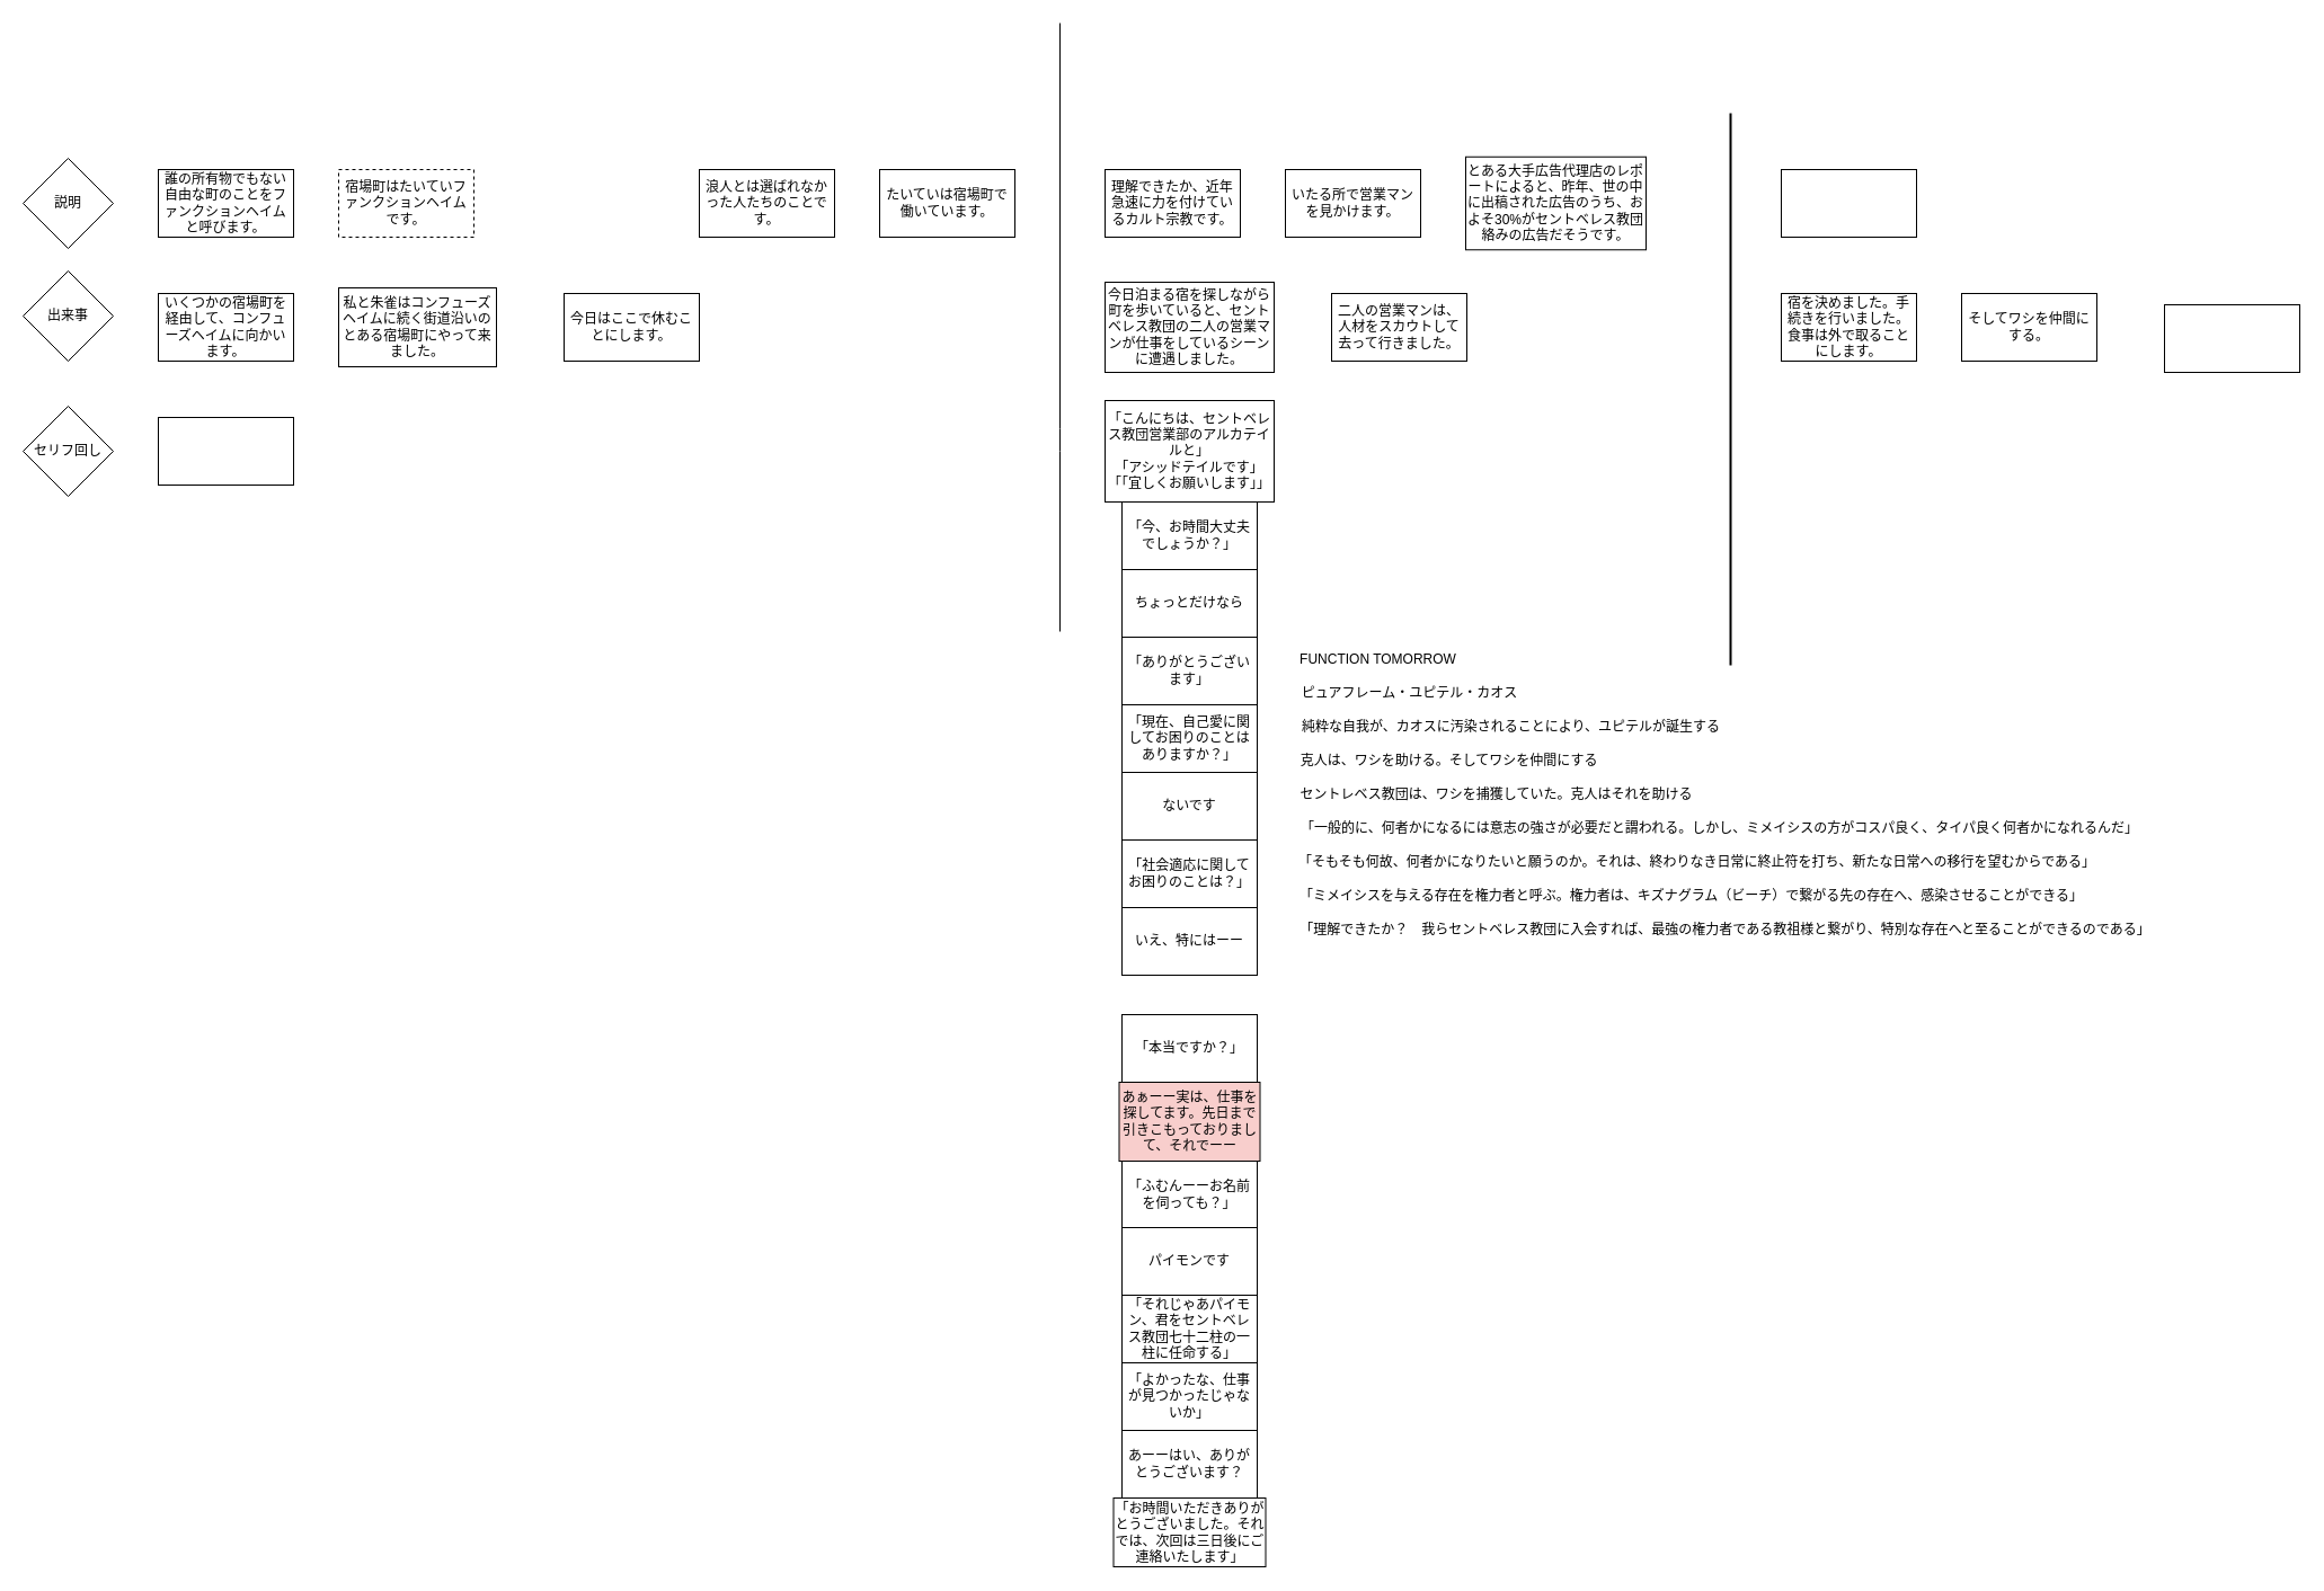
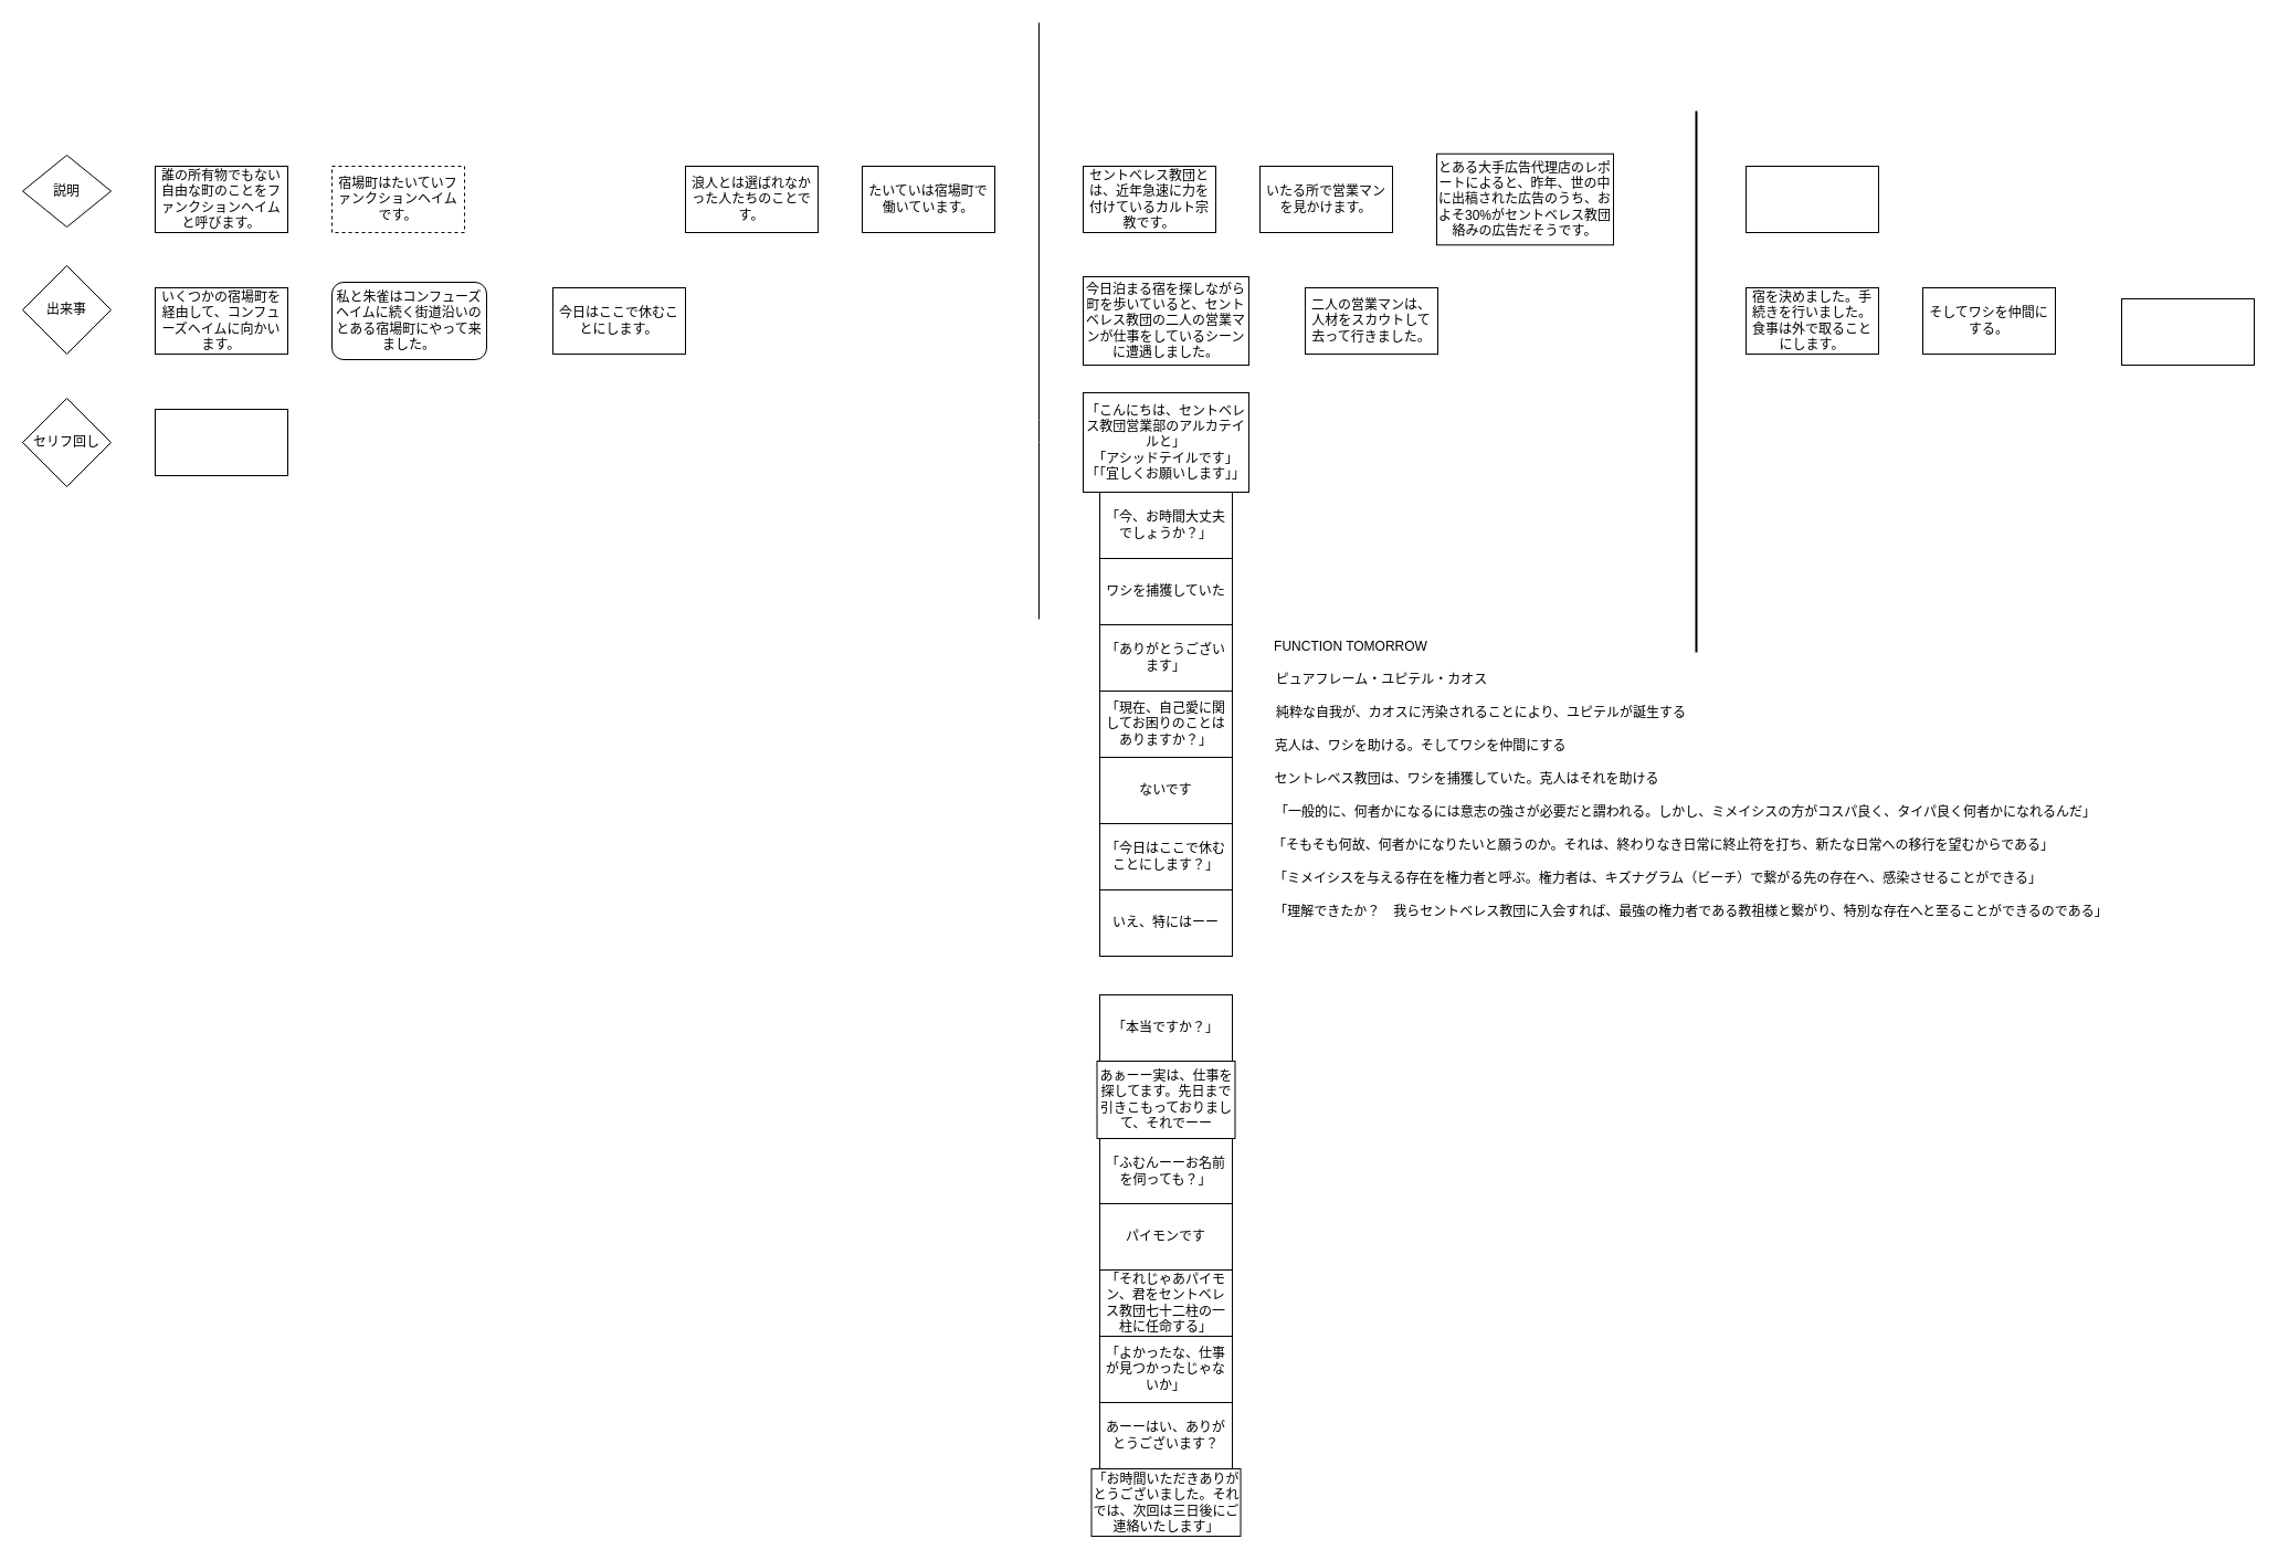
  <mxCell id="0" />
  <mxCell id="1" parent="0" />
  <mxCell id="2" value="いくつかの宿場町を経由して、コンフューズヘイムに向かいます。" style="whiteSpace=wrap;html=1;" parent="1" vertex="1"><mxGeometry x="140" y="260" width="120" height="60" as="geometry" /></mxCell>
  <mxCell id="3" value="誰の所有物でもない自由な町のことをファンクションヘイムと呼びます。" style="whiteSpace=wrap;html=1;" parent="1" vertex="1"><mxGeometry x="140" y="150" width="120" height="60" as="geometry" /></mxCell>
  <mxCell id="4" value="宿場町はたいていファンクションヘイムです。" style="whiteSpace=wrap;html=1;dashed=1;" parent="1" vertex="1"><mxGeometry x="300" y="150" width="120" height="60" as="geometry" /></mxCell>
  <mxCell id="5" value="浪人とは選ばれなかった人たちのことです。" style="whiteSpace=wrap;html=1;" parent="1" vertex="1"><mxGeometry x="620" y="150" width="120" height="60" as="geometry" /></mxCell>
  <mxCell id="6" value="たいていは宿場町で働いています。" style="whiteSpace=wrap;html=1;" parent="1" vertex="1"><mxGeometry x="780" y="150" width="120" height="60" as="geometry" /></mxCell>
- <mxCell id="7" value="私と朱雀はコンフューズヘイムに続く街道沿いのとある宿場町にやって来ました。" style="whiteSpace=wrap;html=1;" parent="1" vertex="1"><mxGeometry x="300" y="255" width="140" height="70" as="geometry" /></mxCell>
- <mxCell id="8" value="説明" style="rhombus;whiteSpace=wrap;html=1;" parent="1" vertex="1"><mxGeometry x="20" y="140" width="80" height="80" as="geometry" /></mxCell>
+ <mxCell id="7" value="私と朱雀はコンフューズヘイムに続く街道沿いのとある宿場町にやって来ました。" style="whiteSpace=wrap;html=1;rounded=1;" parent="1" vertex="1"><mxGeometry x="300" y="255" width="140" height="70" as="geometry" /></mxCell>
+ <mxCell id="8" value="説明" style="rhombus;whiteSpace=wrap;html=1;" parent="1" vertex="1"><mxGeometry x="20" y="140" width="80" height="65" as="geometry" /></mxCell>
  <mxCell id="9" value="出来事" style="rhombus;whiteSpace=wrap;html=1;" parent="1" vertex="1"><mxGeometry x="20" y="240" width="80" height="80" as="geometry" /></mxCell>
  <mxCell id="10" value="今日はここで休むことにします。" style="whiteSpace=wrap;html=1;" parent="1" vertex="1"><mxGeometry x="500" y="260" width="120" height="60" as="geometry" /></mxCell>
  <mxCell id="11" value="" style="endArrow=none;html=1;" parent="1" edge="1"><mxGeometry width="50" height="50" relative="1" as="geometry"><mxPoint x="940" y="560" as="sourcePoint" /><mxPoint x="940" y="20" as="targetPoint" /><Array as="points"><mxPoint x="940" y="390" /></Array></mxGeometry></mxCell>
  <mxCell id="12" value="今日泊まる宿を探しながら町を歩いていると、セントベレス教団の二人の営業マンが仕事をしているシーンに遭遇しました。" style="whiteSpace=wrap;html=1;" parent="1" vertex="1"><mxGeometry x="980" y="250" width="150" height="80" as="geometry" /></mxCell>
  <mxCell id="13" value="セリフ回し" style="rhombus;whiteSpace=wrap;html=1;" parent="1" vertex="1"><mxGeometry x="20" y="360" width="80" height="80" as="geometry" /></mxCell>
  <mxCell id="14" value="「こんにちは、セントベレス教団営業部のアルカテイルと」&lt;br&gt;「アシッドテイルです」&lt;br&gt;「「宜しくお願いします」」" style="whiteSpace=wrap;html=1;" parent="1" vertex="1"><mxGeometry x="980" y="355" width="150" height="90" as="geometry" /></mxCell>
  <mxCell id="15" value="ピュアフレーム・ユピテル・カオス" style="text;html=1;align=center;verticalAlign=middle;resizable=0;points=[];autosize=1;strokeColor=none;fillColor=none;" parent="1" vertex="1"><mxGeometry x="1140" y="600" width="220" height="30" as="geometry" /></mxCell>
  <mxCell id="16" value="純粋な自我が、カオスに汚染されることにより、ユピテルが誕生する" style="text;html=1;align=center;verticalAlign=middle;resizable=0;points=[];autosize=1;strokeColor=none;fillColor=none;" parent="1" vertex="1"><mxGeometry x="1140" y="630" width="400" height="30" as="geometry" /></mxCell>
  <mxCell id="17" value="克人は、ワシを助ける。そしてワシを仲間にする" style="text;html=1;align=center;verticalAlign=middle;resizable=0;points=[];autosize=1;strokeColor=none;fillColor=none;" parent="1" vertex="1"><mxGeometry x="1140" y="660" width="290" height="30" as="geometry" /></mxCell>
  <mxCell id="18" value="セントレベス教団は、ワシを捕獲していた。克人はそれを助ける" style="text;html=1;align=center;verticalAlign=middle;resizable=0;points=[];autosize=1;strokeColor=none;fillColor=none;" parent="1" vertex="1"><mxGeometry x="1142" y="690" width="370" height="30" as="geometry" /></mxCell>
  <mxCell id="19" value="FUNCTION TOMORROW" style="text;html=1;align=center;verticalAlign=middle;resizable=0;points=[];autosize=1;strokeColor=none;fillColor=none;" parent="1" vertex="1"><mxGeometry x="1142" y="570" width="160" height="30" as="geometry" /></mxCell>
- <mxCell id="20" value="理解できたか、近年急速に力を付けているカルト宗教です。" style="whiteSpace=wrap;html=1;" parent="1" vertex="1"><mxGeometry x="980" y="150" width="120" height="60" as="geometry" /></mxCell>
+ <mxCell id="20" value="セントベレス教団とは、近年急速に力を付けているカルト宗教です。" style="whiteSpace=wrap;html=1;" parent="1" vertex="1"><mxGeometry x="980" y="150" width="120" height="60" as="geometry" /></mxCell>
  <mxCell id="21" value="いたる所で営業マンを見かけます。" style="whiteSpace=wrap;html=1;" parent="1" vertex="1"><mxGeometry x="1140" y="150" width="120" height="60" as="geometry" /></mxCell>
  <mxCell id="22" value="とある大手広告代理店のレポートによると、昨年、世の中に出稿された広告のうち、およそ30%がセントベレス教団絡みの広告だそうです。" style="whiteSpace=wrap;html=1;" parent="1" vertex="1"><mxGeometry x="1300" y="138.75" width="160" height="82.5" as="geometry" /></mxCell>
  <mxCell id="23" value="二人の営業マンは、人材をスカウトして去って行きました。" style="whiteSpace=wrap;html=1;" parent="1" vertex="1"><mxGeometry x="1181" y="260" width="120" height="60" as="geometry" /></mxCell>
  <mxCell id="24" value="「今、お時間大丈夫でしょうか？」" style="whiteSpace=wrap;html=1;" parent="1" vertex="1"><mxGeometry x="995" y="445" width="120" height="60" as="geometry" /></mxCell>
  <mxCell id="25" value="「ありがとうございます」" style="whiteSpace=wrap;html=1;" parent="1" vertex="1"><mxGeometry x="995" y="565" width="120" height="60" as="geometry" /></mxCell>
  <mxCell id="26" value="「現在、自己愛に関してお困りのことはありますか？」" style="whiteSpace=wrap;html=1;" parent="1" vertex="1"><mxGeometry x="995" y="625" width="120" height="60" as="geometry" /></mxCell>
  <mxCell id="27" value="ないです" style="whiteSpace=wrap;html=1;" parent="1" vertex="1"><mxGeometry x="995" y="685" width="120" height="60" as="geometry" /></mxCell>
- <mxCell id="28" value="「社会適応に関してお困りのことは？」" style="whiteSpace=wrap;html=1;" parent="1" vertex="1"><mxGeometry x="995" y="745" width="120" height="60" as="geometry" /></mxCell>
- <mxCell id="29" value="ちょっとだけなら" style="whiteSpace=wrap;html=1;" parent="1" vertex="1"><mxGeometry x="995" y="505" width="120" height="60" as="geometry" /></mxCell>
+ <mxCell id="28" value="「今日はここで休むことにします？」" style="whiteSpace=wrap;html=1;" parent="1" vertex="1"><mxGeometry x="995" y="745" width="120" height="60" as="geometry" /></mxCell>
+ <mxCell id="29" value="ワシを捕獲していた" style="whiteSpace=wrap;html=1;" parent="1" vertex="1"><mxGeometry x="995" y="505" width="120" height="60" as="geometry" /></mxCell>
  <mxCell id="30" value="いえ、特にはーー" style="whiteSpace=wrap;html=1;" parent="1" vertex="1"><mxGeometry x="995" y="805" width="120" height="60" as="geometry" /></mxCell>
  <mxCell id="31" value="「本当ですか？」" style="whiteSpace=wrap;html=1;" parent="1" vertex="1"><mxGeometry x="995" y="900" width="120" height="60" as="geometry" /></mxCell>
- <mxCell id="32" value="あぁーー実は、仕事を探してます。先日まで引きこもっておりまして、それでーー" style="whiteSpace=wrap;html=1;fillColor=#f8cecc;" parent="1" vertex="1"><mxGeometry x="992.5" y="960" width="125" height="70" as="geometry" /></mxCell>
+ <mxCell id="32" value="あぁーー実は、仕事を探してます。先日まで引きこもっておりまして、それでーー" style="whiteSpace=wrap;html=1;" parent="1" vertex="1"><mxGeometry x="992.5" y="960" width="125" height="70" as="geometry" /></mxCell>
  <mxCell id="33" value="「ふむんーーお名前を伺っても？」" style="whiteSpace=wrap;html=1;" parent="1" vertex="1"><mxGeometry x="995" y="1030" width="120" height="60" as="geometry" /></mxCell>
  <mxCell id="34" value="パイモンです" style="whiteSpace=wrap;html=1;" parent="1" vertex="1"><mxGeometry x="995" y="1089" width="120" height="60" as="geometry" /></mxCell>
  <mxCell id="35" value="「それじゃあパイモン、君をセントベレス教団七十二柱の一柱に任命する」" style="whiteSpace=wrap;html=1;" parent="1" vertex="1"><mxGeometry x="995" y="1149" width="120" height="60" as="geometry" /></mxCell>
  <mxCell id="36" value="「よかったな、仕事が見つかったじゃないか」" style="whiteSpace=wrap;html=1;" parent="1" vertex="1"><mxGeometry x="995" y="1209" width="120" height="60" as="geometry" /></mxCell>
  <mxCell id="37" value="あーーはい、ありがとうございます？" style="whiteSpace=wrap;html=1;" parent="1" vertex="1"><mxGeometry x="995" y="1269" width="120" height="60" as="geometry" /></mxCell>
  <mxCell id="38" value="「お時間いただきありがとうございました。それでは、次回は三日後にご連絡いたします」" style="whiteSpace=wrap;html=1;" parent="1" vertex="1"><mxGeometry x="987.5" y="1329" width="135" height="61" as="geometry" /></mxCell>
  <mxCell id="39" value="" style="line;strokeWidth=2;direction=south;html=1;" parent="1" vertex="1"><mxGeometry x="1530" y="100" width="10" height="490" as="geometry" /></mxCell>
  <mxCell id="40" value="" style="whiteSpace=wrap;html=1;" parent="1" vertex="1"><mxGeometry x="1580" y="150" width="120" height="60" as="geometry" /></mxCell>
  <mxCell id="41" value="宿を決めました。手続きを行いました。食事は外で取ることにします。" style="whiteSpace=wrap;html=1;" parent="1" vertex="1"><mxGeometry x="1580" y="260" width="120" height="60" as="geometry" /></mxCell>
  <mxCell id="42" value="「一般的に、何者かになるには意志の強さが必要だと謂われる。しかし、ミメイシスの方がコスパ良く、タイパ良く何者かになれるんだ」" style="text;html=1;align=center;verticalAlign=middle;resizable=0;points=[];autosize=1;strokeColor=none;fillColor=none;" parent="1" vertex="1"><mxGeometry x="1140" y="720" width="770" height="30" as="geometry" /></mxCell>
  <mxCell id="43" value="「そもそも何故、何者かになりたいと願うのか。それは、終わりなき日常に終止符を打ち、新たな日常への移行を望むからである」" style="text;html=1;align=center;verticalAlign=middle;resizable=0;points=[];autosize=1;strokeColor=none;fillColor=none;" parent="1" vertex="1"><mxGeometry x="1140" y="750" width="730" height="30" as="geometry" /></mxCell>
  <mxCell id="44" value="「ミメイシスを与える存在を権力者と呼ぶ。権力者は、キズナグラム（ビーチ）で繋がる先の存在へ、感染させることができる」" style="text;html=1;align=center;verticalAlign=middle;resizable=0;points=[];autosize=1;strokeColor=none;fillColor=none;" parent="1" vertex="1"><mxGeometry x="1140" y="780" width="720" height="30" as="geometry" /></mxCell>
  <mxCell id="45" value="「理解できたか？　我らセントベレス教団に入会すれば、最強の権力者である教祖様と繋がり、特別な存在へと至ることができるのである」" style="text;html=1;align=center;verticalAlign=middle;resizable=0;points=[];autosize=1;strokeColor=none;fillColor=none;" parent="1" vertex="1"><mxGeometry x="1140" y="810" width="780" height="30" as="geometry" /></mxCell>
  <mxCell id="46" value="そしてワシを仲間にする。" style="whiteSpace=wrap;html=1;" parent="1" vertex="1"><mxGeometry x="1740" y="260" width="120" height="60" as="geometry" /></mxCell>
  <mxCell id="47" value="" style="whiteSpace=wrap;html=1;" parent="1" vertex="1"><mxGeometry x="140" y="370" width="120" height="60" as="geometry" /></mxCell>
  <mxCell id="48" value="" style="whiteSpace=wrap;html=1;" parent="1" vertex="1"><mxGeometry x="1920" y="270" width="120" height="60" as="geometry" /></mxCell>
